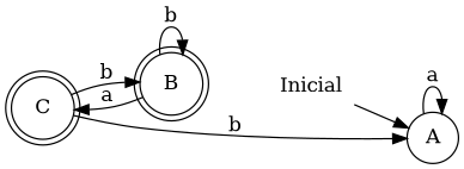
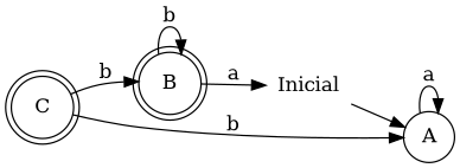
  digraph {
    rankdir=LR
    node [shape=doublecircle]
    Inicial [shape=plaintext]
    A [shape=circle]
    B
    C
    Inicial -> A
    A -> A [label=a]
    B -> B [label=b]
-   B -> C [label=a]
+   B -> Inicial [label=a]
    C -> A [label=b]
    C -> B [label=b]
  }
